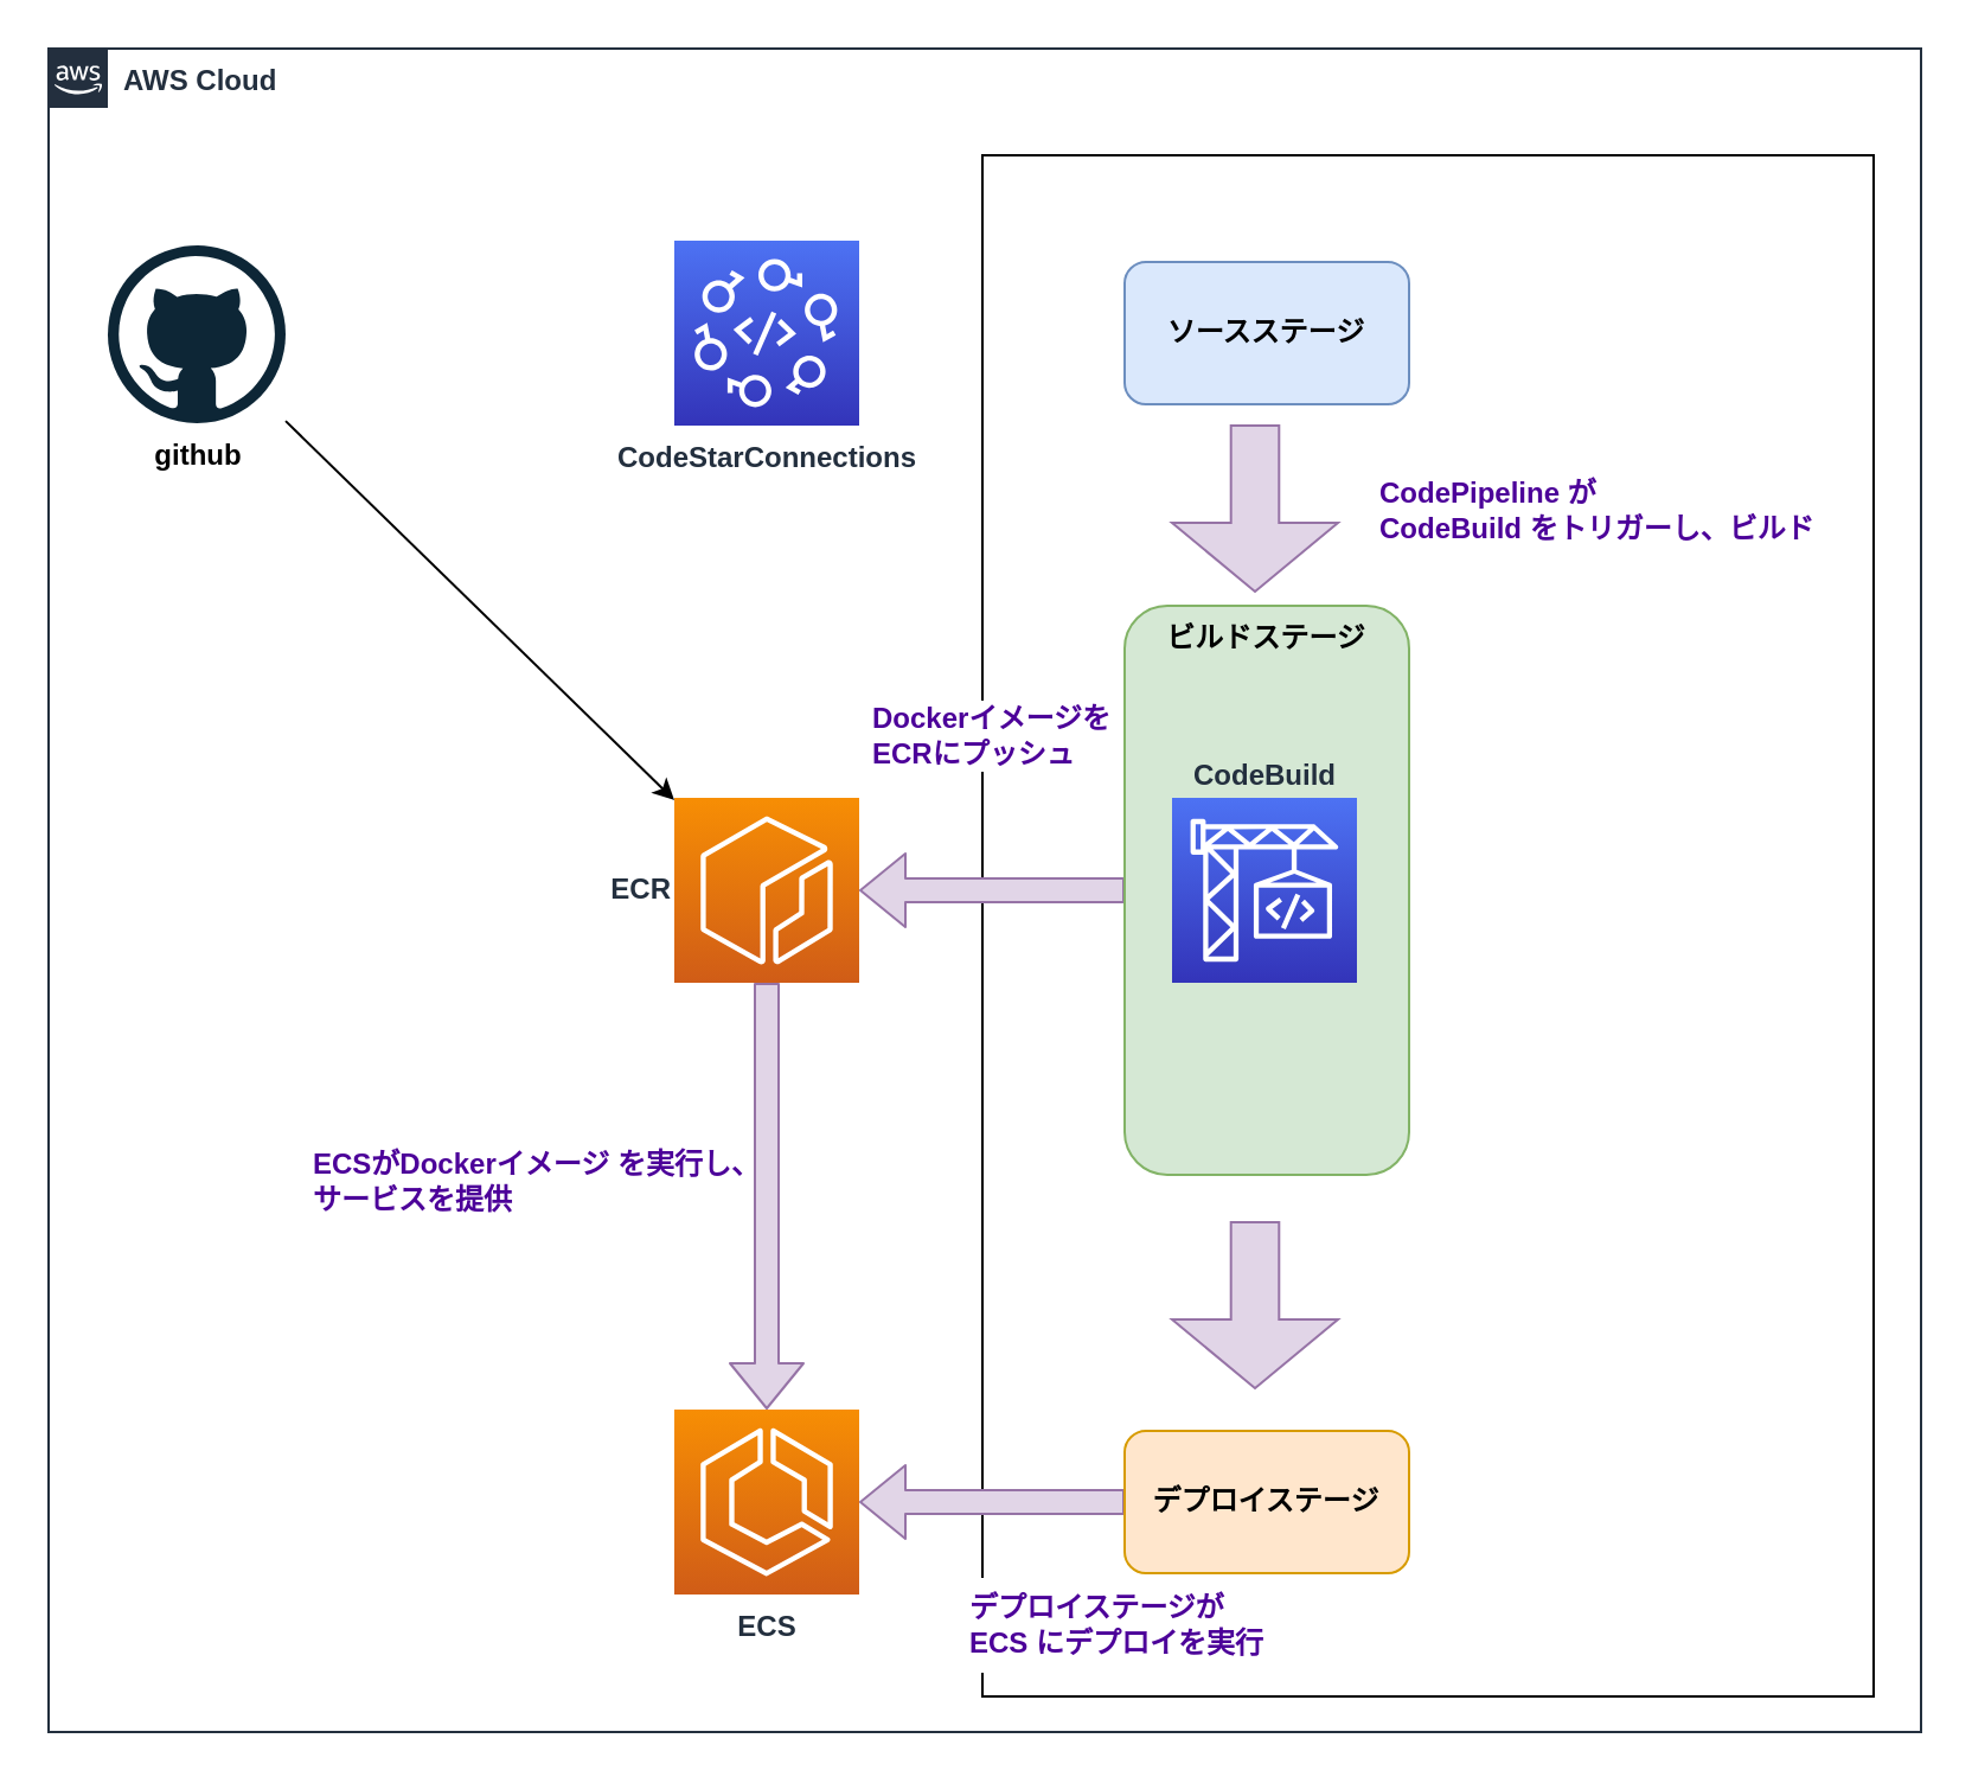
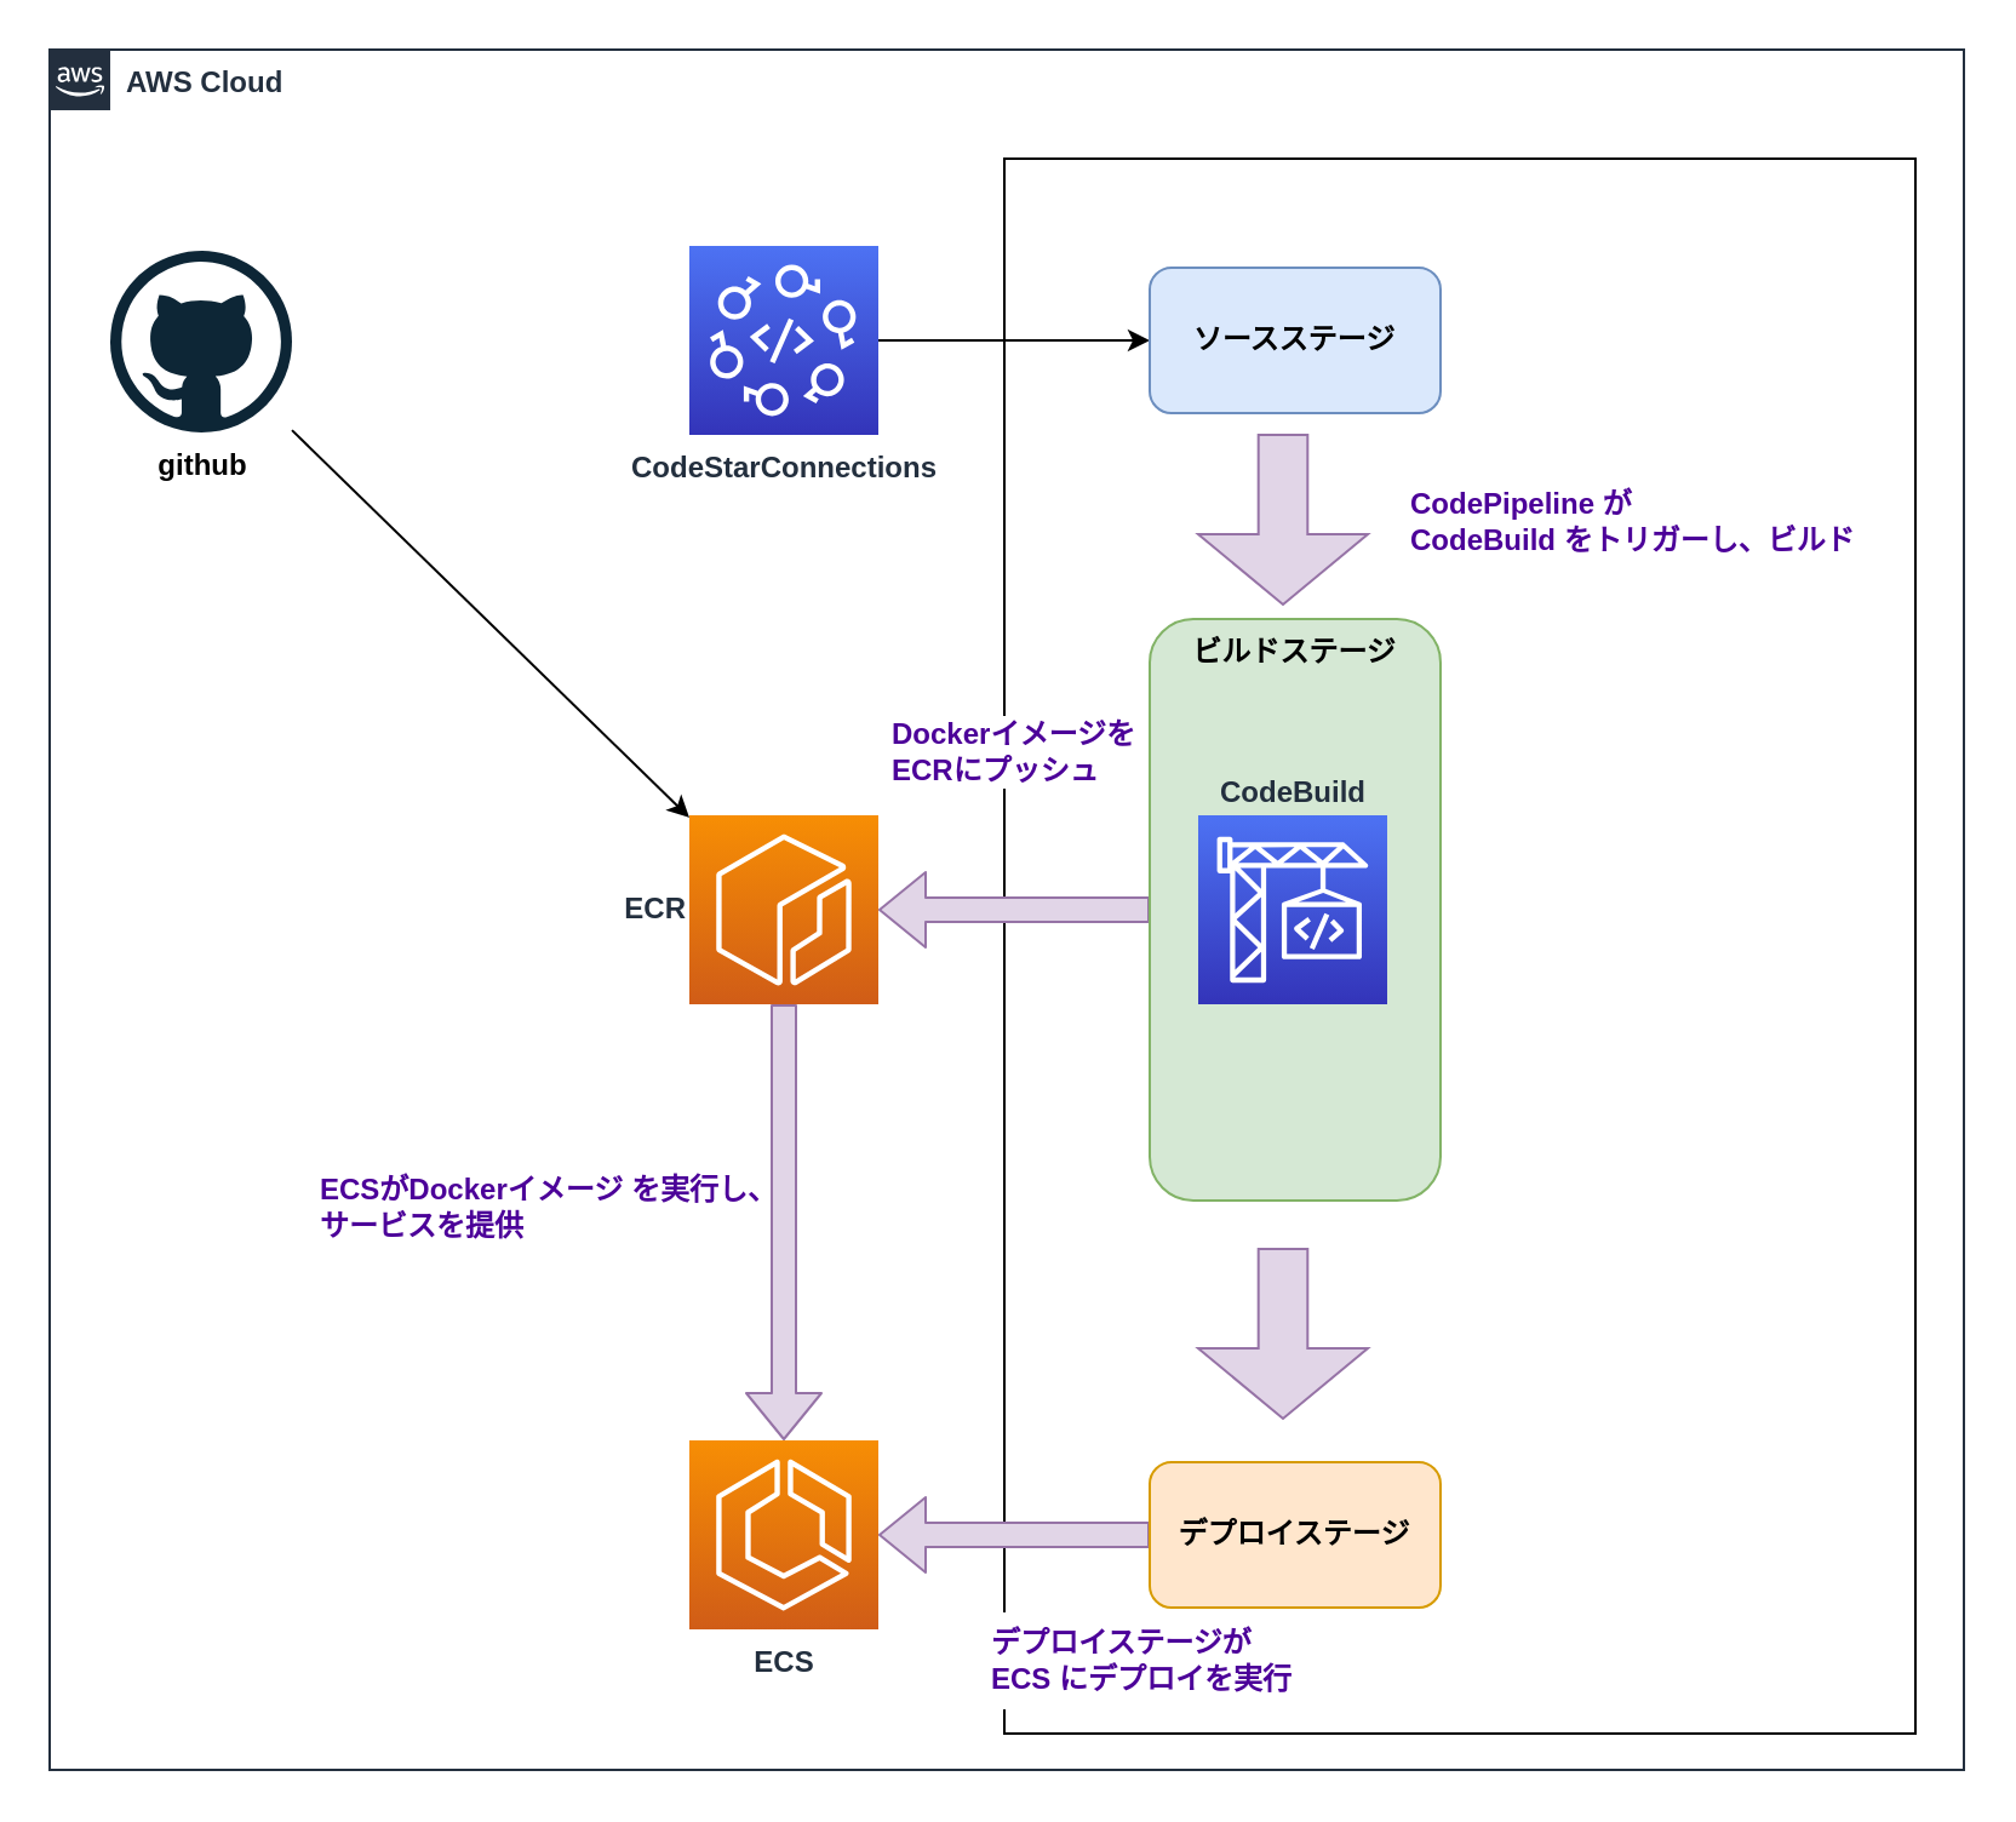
  <mxCell id="0" />
  <mxCell id="1" parent="0" />
  <mxCell id="2" value="" style="rounded=0;whiteSpace=wrap;html=1;" vertex="1" parent="1"><mxGeometry x="414" y="65" width="376" height="650" as="geometry" /></mxCell>
  <mxCell id="3" value="&lt;b&gt;AWS Cloud&lt;/b&gt;" style="points=[[0,0],[0.25,0],[0.5,0],[0.75,0],[1,0],[1,0.25],[1,0.5],[1,0.75],[1,1],[0.75,1],[0.5,1],[0.25,1],[0,1],[0,0.75],[0,0.5],[0,0.25]];outlineConnect=0;gradientColor=none;html=1;whiteSpace=wrap;fontSize=12;fontStyle=0;container=1;pointerEvents=0;collapsible=0;recursiveResize=0;shape=mxgraph.aws4.group;grIcon=mxgraph.aws4.group_aws_cloud_alt;strokeColor=#232F3E;fillColor=none;verticalAlign=top;align=left;spacingLeft=30;fontColor=#232F3E;dashed=0;" vertex="1" parent="1"><mxGeometry x="20" y="20" width="790" height="710" as="geometry" /></mxCell>
  <mxCell id="4" value="&lt;font color=&quot;#4c0099&quot;&gt;DockerイメージをECRにプッシュ&lt;/font&gt;" style="text;html=1;align=left;verticalAlign=middle;whiteSpace=wrap;rounded=0;dashed=1;fontStyle=1;fillColor=default;" vertex="1" parent="3"><mxGeometry x="346" y="275" width="124" height="30" as="geometry" /></mxCell>
  <mxCell id="5" value="&lt;font color=&quot;#4c0099&quot;&gt;&lt;strong&gt;CodePipeline&lt;/strong&gt; が &lt;br&gt;&lt;strong&gt;CodeBuild&lt;/strong&gt; をトリガーし、ビルド&lt;/font&gt;" style="text;html=1;align=left;verticalAlign=middle;whiteSpace=wrap;rounded=0;dashed=1;fontStyle=1;fillColor=default;" vertex="1" parent="3"><mxGeometry x="560" y="175" width="203" height="40" as="geometry" /></mxCell>
  <mxCell id="6" value="&lt;font color=&quot;#4c0099&quot;&gt;デプロイステージが &lt;br&gt;&lt;strong&gt;ECS&lt;/strong&gt; にデプロイを実行&lt;/font&gt;" style="text;html=1;align=left;verticalAlign=middle;whiteSpace=wrap;rounded=0;dashed=1;fontStyle=1;fillColor=default;" vertex="1" parent="3"><mxGeometry x="387" y="645" width="139" height="40" as="geometry" /></mxCell>
  <mxCell id="7" value="&lt;font color=&quot;#4c0099&quot;&gt;&lt;strong&gt;ECSがDockerイメージ&lt;/strong&gt; を実行し、&lt;br&gt;サービスを提供&lt;/font&gt;" style="text;html=1;align=left;verticalAlign=middle;whiteSpace=wrap;rounded=0;dashed=1;fontStyle=1;fillColor=default;" vertex="1" parent="3"><mxGeometry x="110" y="455" width="193" height="45" as="geometry" /></mxCell>
  <mxCell id="8" value="" style="edgeStyle=none;html=1;shape=flexArrow;fillColor=#e1d5e7;strokeColor=#9673a6;" edge="1" parent="1" source="19" target="10"><mxGeometry relative="1" as="geometry" /></mxCell>
  <mxCell id="9" value="" style="edgeStyle=none;html=1;entryX=0.5;entryY=0;entryDx=0;entryDy=0;entryPerimeter=0;shape=flexArrow;fillColor=#e1d5e7;strokeColor=#9673a6;" edge="1" parent="1" source="10" target="12"><mxGeometry relative="1" as="geometry"><mxPoint x="323" y="494" as="targetPoint" /></mxGeometry></mxCell>
  <mxCell id="10" value="&lt;b&gt;ECR&lt;/b&gt;" style="sketch=0;points=[[0,0,0],[0.25,0,0],[0.5,0,0],[0.75,0,0],[1,0,0],[0,1,0],[0.25,1,0],[0.5,1,0],[0.75,1,0],[1,1,0],[0,0.25,0],[0,0.5,0],[0,0.75,0],[1,0.25,0],[1,0.5,0],[1,0.75,0]];outlineConnect=0;fontColor=#232F3E;gradientColor=#F78E04;gradientDirection=north;fillColor=#D05C17;strokeColor=#ffffff;dashed=0;verticalLabelPosition=middle;verticalAlign=middle;align=right;html=1;fontSize=12;fontStyle=0;aspect=fixed;shape=mxgraph.aws4.resourceIcon;resIcon=mxgraph.aws4.ecr;labelPosition=left;" vertex="1" parent="1"><mxGeometry x="284" y="336" width="78" height="78" as="geometry" /></mxCell>
  <mxCell id="11" value="" style="edgeStyle=none;html=1;shape=flexArrow;fillColor=#e1d5e7;strokeColor=#9673a6;" edge="1" parent="1" source="18" target="12"><mxGeometry relative="1" as="geometry" /></mxCell>
  <mxCell id="12" value="&lt;b&gt;ECS&lt;/b&gt;" style="sketch=0;points=[[0,0,0],[0.25,0,0],[0.5,0,0],[0.75,0,0],[1,0,0],[0,1,0],[0.25,1,0],[0.5,1,0],[0.75,1,0],[1,1,0],[0,0.25,0],[0,0.5,0],[0,0.75,0],[1,0.25,0],[1,0.5,0],[1,0.75,0]];outlineConnect=0;fontColor=#232F3E;gradientColor=#F78E04;gradientDirection=north;fillColor=#D05C17;strokeColor=#ffffff;dashed=0;verticalLabelPosition=bottom;verticalAlign=top;align=center;html=1;fontSize=12;fontStyle=0;aspect=fixed;shape=mxgraph.aws4.resourceIcon;resIcon=mxgraph.aws4.ecs;" vertex="1" parent="1"><mxGeometry x="284" y="594" width="78" height="78" as="geometry" /></mxCell>
+ <mxCell id="13" value="" style="edgeStyle=none;html=1;" edge="1" parent="1" source="14" target="17"><mxGeometry relative="1" as="geometry" /></mxCell>
  <mxCell id="14" value="&lt;b&gt;CodeStarConnections&lt;/b&gt;" style="sketch=0;points=[[0,0,0],[0.25,0,0],[0.5,0,0],[0.75,0,0],[1,0,0],[0,1,0],[0.25,1,0],[0.5,1,0],[0.75,1,0],[1,1,0],[0,0.25,0],[0,0.5,0],[0,0.75,0],[1,0.25,0],[1,0.5,0],[1,0.75,0]];outlineConnect=0;fontColor=#232F3E;gradientColor=#4D72F3;gradientDirection=north;fillColor=#3334B9;strokeColor=#ffffff;dashed=0;verticalLabelPosition=bottom;verticalAlign=top;align=center;html=1;fontSize=12;fontStyle=0;aspect=fixed;shape=mxgraph.aws4.resourceIcon;resIcon=mxgraph.aws4.codestar;" vertex="1" parent="1"><mxGeometry x="284" y="101" width="78" height="78" as="geometry" /></mxCell>
  <mxCell id="15" value="" style="edgeStyle=none;html=1;" edge="1" parent="1" source="16" target="10"><mxGeometry relative="1" as="geometry"><mxPoint x="199" y="141.5" as="targetPoint" /></mxGeometry></mxCell>
  <mxCell id="16" value="&lt;b&gt;github&lt;/b&gt;" style="dashed=0;outlineConnect=0;html=1;align=center;labelPosition=center;verticalLabelPosition=bottom;verticalAlign=top;shape=mxgraph.weblogos.github" vertex="1" parent="1"><mxGeometry x="45" y="103" width="75" height="75" as="geometry" /></mxCell>
  <mxCell id="17" value="&lt;b&gt;ソースステージ&lt;/b&gt;" style="rounded=1;whiteSpace=wrap;html=1;fillColor=#dae8fc;strokeColor=#6c8ebf;" vertex="1" parent="1"><mxGeometry x="474" y="110" width="120" height="60" as="geometry" /></mxCell>
  <mxCell id="18" value="&lt;b&gt;デプロイステージ&lt;/b&gt;" style="rounded=1;whiteSpace=wrap;html=1;fillColor=#ffe6cc;strokeColor=#d79b00;" vertex="1" parent="1"><mxGeometry x="474" y="603" width="120" height="60" as="geometry" /></mxCell>
  <mxCell id="19" value="&lt;b&gt;ビルドステージ&lt;/b&gt;" style="rounded=1;whiteSpace=wrap;html=1;fillColor=#d5e8d4;strokeColor=#82b366;verticalAlign=top;" vertex="1" parent="1"><mxGeometry x="474" y="255" width="120" height="240" as="geometry" /></mxCell>
  <mxCell id="20" value="&lt;b&gt;CodeBuild&lt;/b&gt;" style="sketch=0;points=[[0,0,0],[0.25,0,0],[0.5,0,0],[0.75,0,0],[1,0,0],[0,1,0],[0.25,1,0],[0.5,1,0],[0.75,1,0],[1,1,0],[0,0.25,0],[0,0.5,0],[0,0.75,0],[1,0.25,0],[1,0.5,0],[1,0.75,0]];outlineConnect=0;fontColor=#232F3E;gradientColor=#4D72F3;gradientDirection=north;fillColor=#3334B9;strokeColor=#ffffff;dashed=0;verticalLabelPosition=top;verticalAlign=bottom;align=center;html=1;fontSize=12;fontStyle=0;aspect=fixed;shape=mxgraph.aws4.resourceIcon;resIcon=mxgraph.aws4.codebuild;labelPosition=center;" vertex="1" parent="1"><mxGeometry x="494" y="336" width="78" height="78" as="geometry" /></mxCell>
  <mxCell id="21" value="" style="html=1;shadow=0;dashed=0;align=center;verticalAlign=middle;shape=mxgraph.arrows2.arrow;dy=0.71;dx=29;direction=south;notch=0;fillColor=#e1d5e7;strokeColor=#9673a6;" vertex="1" parent="1"><mxGeometry x="494" y="179" width="70" height="70" as="geometry" /></mxCell>
  <mxCell id="22" value="" style="html=1;shadow=0;dashed=0;align=center;verticalAlign=middle;shape=mxgraph.arrows2.arrow;dy=0.71;dx=29;direction=south;notch=0;fillColor=#e1d5e7;strokeColor=#9673a6;" vertex="1" parent="1"><mxGeometry x="494" y="515" width="70" height="70" as="geometry" /></mxCell>
